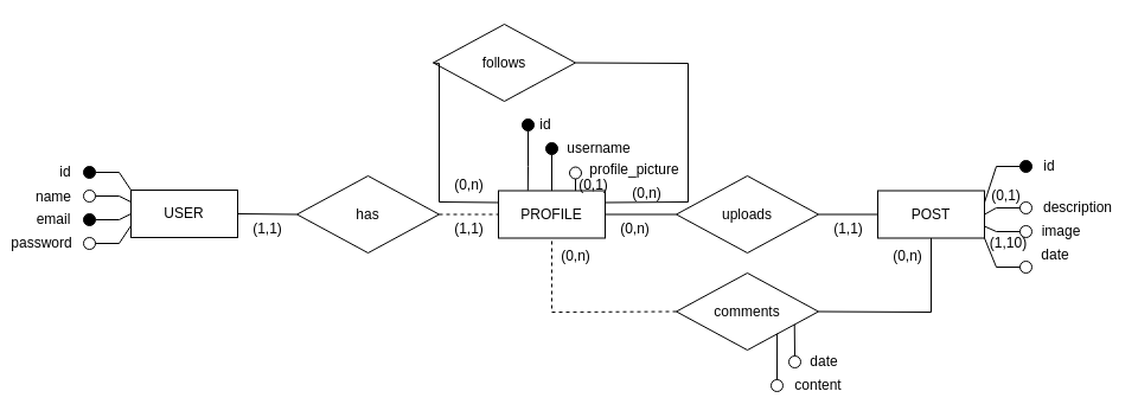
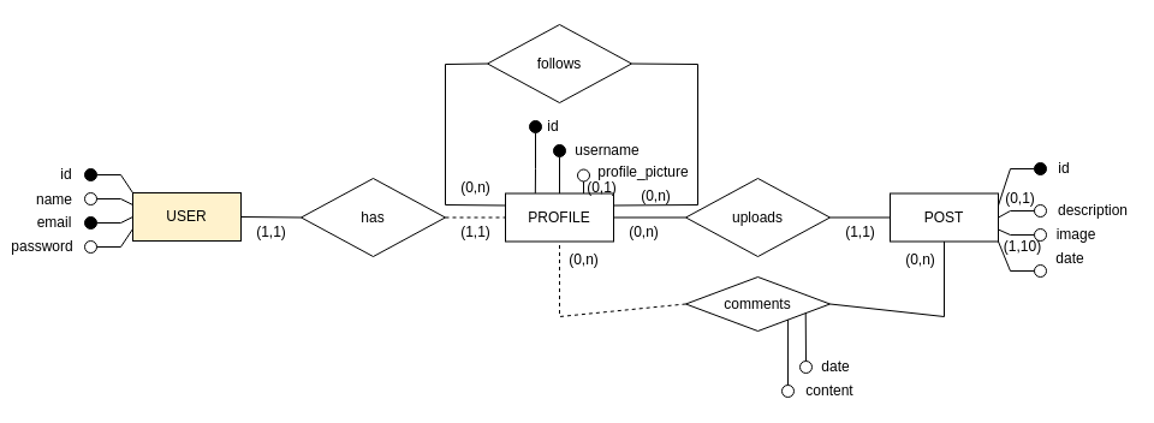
  <mxCell id="0" />
  <mxCell id="1" parent="0" />
- <mxCell id="2" value="USER" style="rounded=0;whiteSpace=wrap;html=1;" parent="1" vertex="1"><mxGeometry x="110" y="160" width="90" height="40" as="geometry" /></mxCell>
+ <mxCell id="2" value="USER" style="rounded=0;whiteSpace=wrap;html=1;fillColor=#fff2cc;" parent="1" vertex="1"><mxGeometry x="110" y="160" width="90" height="40" as="geometry" /></mxCell>
  <mxCell id="3" value="has" style="shape=rhombus;perimeter=rhombusPerimeter;whiteSpace=wrap;html=1;align=center;fillColor=none;gradientColor=none;" parent="1" vertex="1"><mxGeometry x="250" y="148" width="120" height="65" as="geometry" /></mxCell>
  <mxCell id="4" value="" style="endArrow=none;html=1;rounded=0;entryX=0;entryY=0.5;entryDx=0;entryDy=0;" parent="1" target="3" edge="1"><mxGeometry relative="1" as="geometry"><mxPoint x="200" y="180" as="sourcePoint" /><mxPoint x="360" y="180" as="targetPoint" /></mxGeometry></mxCell>
  <mxCell id="5" value="" style="endArrow=none;html=1;rounded=0;entryX=0;entryY=0.5;entryDx=0;entryDy=0;exitX=1;exitY=0.5;exitDx=0;exitDy=0;dashed=1;" parent="1" source="3" target="6" edge="1"><mxGeometry relative="1" as="geometry"><mxPoint x="400" y="180" as="sourcePoint" /><mxPoint x="430" y="180.5" as="targetPoint" /></mxGeometry></mxCell>
  <mxCell id="6" value="PROFILE" style="rounded=0;whiteSpace=wrap;html=1;gradientColor=none;fillColor=none;" parent="1" vertex="1"><mxGeometry x="420" y="160.5" width="90" height="40" as="geometry" /></mxCell>
  <mxCell id="7" value="" style="ellipse;whiteSpace=wrap;html=1;aspect=fixed;" parent="1" vertex="1"><mxGeometry x="70" y="200" width="10" height="10" as="geometry" /></mxCell>
  <mxCell id="8" value="" style="ellipse;whiteSpace=wrap;html=1;aspect=fixed;strokeColor=#000000;fillStyle=solid;fillColor=#000000;" parent="1" vertex="1"><mxGeometry x="70" y="180" width="10" height="10" as="geometry" /></mxCell>
  <mxCell id="9" value="" style="ellipse;whiteSpace=wrap;html=1;aspect=fixed;" parent="1" vertex="1"><mxGeometry x="70" y="160" width="10" height="10" as="geometry" /></mxCell>
  <mxCell id="10" value="" style="ellipse;whiteSpace=wrap;html=1;aspect=fixed;fillColor=#000000;" parent="1" vertex="1"><mxGeometry x="70" y="140" width="10" height="10" as="geometry" /></mxCell>
  <mxCell id="11" value="" style="endArrow=none;html=1;rounded=0;entryX=1;entryY=0.5;entryDx=0;entryDy=0;exitX=0;exitY=0;exitDx=0;exitDy=0;" parent="1" source="2" target="10" edge="1"><mxGeometry width="50" height="50" relative="1" as="geometry"><mxPoint x="90" y="190" as="sourcePoint" /><mxPoint x="140" y="140" as="targetPoint" /><Array as="points"><mxPoint x="100" y="145" /></Array></mxGeometry></mxCell>
  <mxCell id="12" value="" style="endArrow=none;html=1;rounded=0;entryX=1;entryY=0.5;entryDx=0;entryDy=0;exitX=0;exitY=0.25;exitDx=0;exitDy=0;" parent="1" source="2" target="9" edge="1"><mxGeometry width="50" height="50" relative="1" as="geometry"><mxPoint x="120" y="170" as="sourcePoint" /><mxPoint x="90" y="155" as="targetPoint" /><Array as="points"><mxPoint x="100" y="165" /></Array></mxGeometry></mxCell>
  <mxCell id="13" value="" style="endArrow=none;html=1;rounded=0;entryX=1;entryY=0.5;entryDx=0;entryDy=0;exitX=0;exitY=0.5;exitDx=0;exitDy=0;" parent="1" source="2" target="8" edge="1"><mxGeometry width="50" height="50" relative="1" as="geometry"><mxPoint x="130" y="180" as="sourcePoint" /><mxPoint x="100" y="165" as="targetPoint" /><Array as="points"><mxPoint x="100" y="185" /></Array></mxGeometry></mxCell>
  <mxCell id="14" value="" style="endArrow=none;html=1;rounded=0;entryX=1;entryY=0.5;entryDx=0;entryDy=0;exitX=0;exitY=0.75;exitDx=0;exitDy=0;" parent="1" source="2" target="7" edge="1"><mxGeometry width="50" height="50" relative="1" as="geometry"><mxPoint x="140" y="190" as="sourcePoint" /><mxPoint x="110" y="175" as="targetPoint" /><Array as="points"><mxPoint x="100" y="205" /></Array></mxGeometry></mxCell>
  <mxCell id="15" value="id" style="text;html=1;strokeColor=none;fillColor=none;align=center;verticalAlign=middle;whiteSpace=wrap;rounded=0;" parent="1" vertex="1"><mxGeometry x="40" y="140" width="30" height="10" as="geometry" /></mxCell>
  <mxCell id="16" value="name" style="text;html=1;strokeColor=none;fillColor=none;align=center;verticalAlign=middle;whiteSpace=wrap;rounded=0;" parent="1" vertex="1"><mxGeometry x="30" y="160.5" width="30" height="10" as="geometry" /></mxCell>
  <mxCell id="17" value="email" style="text;html=1;strokeColor=none;fillColor=none;align=center;verticalAlign=middle;whiteSpace=wrap;rounded=0;" parent="1" vertex="1"><mxGeometry x="30" y="180" width="30" height="10" as="geometry" /></mxCell>
  <mxCell id="18" value="password" style="text;html=1;strokeColor=none;fillColor=none;align=center;verticalAlign=middle;whiteSpace=wrap;rounded=0;" parent="1" vertex="1"><mxGeometry x="20" y="200" width="30" height="10" as="geometry" /></mxCell>
  <mxCell id="19" value="(1,1)" style="text;html=1;align=center;verticalAlign=middle;resizable=0;points=[];autosize=1;strokeColor=none;fillColor=none;" parent="1" vertex="1"><mxGeometry x="200" y="178" width="50" height="30" as="geometry" /></mxCell>
  <mxCell id="20" value="(1,1)" style="text;html=1;align=center;verticalAlign=middle;resizable=0;points=[];autosize=1;strokeColor=none;fillColor=none;" parent="1" vertex="1"><mxGeometry x="370" y="178" width="50" height="30" as="geometry" /></mxCell>
  <mxCell id="21" value="uploads" style="shape=rhombus;perimeter=rhombusPerimeter;whiteSpace=wrap;html=1;align=center;fillColor=none;gradientColor=none;" parent="1" vertex="1"><mxGeometry x="570" y="148" width="120" height="65" as="geometry" /></mxCell>
  <mxCell id="22" value="" style="endArrow=none;html=1;rounded=0;entryX=0;entryY=0.5;entryDx=0;entryDy=0;exitX=1;exitY=0.5;exitDx=0;exitDy=0;" parent="1" source="21" target="23" edge="1"><mxGeometry relative="1" as="geometry"><mxPoint x="720" y="180" as="sourcePoint" /><mxPoint x="750" y="180.5" as="targetPoint" /></mxGeometry></mxCell>
  <mxCell id="23" value="POST" style="rounded=0;whiteSpace=wrap;html=1;gradientColor=none;fillColor=none;" parent="1" vertex="1"><mxGeometry x="740" y="160.5" width="90" height="40" as="geometry" /></mxCell>
  <mxCell id="24" value="" style="ellipse;whiteSpace=wrap;html=1;aspect=fixed;" parent="1" vertex="1"><mxGeometry x="860" y="220" width="10" height="10" as="geometry" /></mxCell>
  <mxCell id="25" value="" style="ellipse;whiteSpace=wrap;html=1;aspect=fixed;" parent="1" vertex="1"><mxGeometry x="860" y="190" width="10" height="10" as="geometry" /></mxCell>
  <mxCell id="26" value="" style="ellipse;whiteSpace=wrap;html=1;aspect=fixed;" parent="1" vertex="1"><mxGeometry x="860" y="170" width="10" height="10" as="geometry" /></mxCell>
  <mxCell id="27" value="" style="ellipse;whiteSpace=wrap;html=1;aspect=fixed;fillColor=#000000;" parent="1" vertex="1"><mxGeometry x="860" y="135" width="10" height="10" as="geometry" /></mxCell>
  <mxCell id="28" value="" style="endArrow=none;html=1;rounded=0;exitX=1;exitY=0.25;exitDx=0;exitDy=0;entryX=0;entryY=0.5;entryDx=0;entryDy=0;" parent="1" source="23" target="27" edge="1"><mxGeometry width="50" height="50" relative="1" as="geometry"><mxPoint x="840" y="171" as="sourcePoint" /><mxPoint x="870" y="145" as="targetPoint" /><Array as="points"><mxPoint x="840" y="140" /></Array></mxGeometry></mxCell>
  <mxCell id="29" value="" style="endArrow=none;html=1;rounded=0;exitX=1;exitY=0.5;exitDx=0;exitDy=0;entryX=0;entryY=0.5;entryDx=0;entryDy=0;" parent="1" source="23" target="26" edge="1"><mxGeometry width="50" height="50" relative="1" as="geometry"><mxPoint x="850" y="181" as="sourcePoint" /><mxPoint x="880" y="155" as="targetPoint" /><Array as="points"><mxPoint x="840" y="175" /></Array></mxGeometry></mxCell>
  <mxCell id="30" value="" style="endArrow=none;html=1;rounded=0;exitX=1;exitY=0.75;exitDx=0;exitDy=0;entryX=0;entryY=0.5;entryDx=0;entryDy=0;" parent="1" source="23" target="25" edge="1"><mxGeometry width="50" height="50" relative="1" as="geometry"><mxPoint x="860" y="191" as="sourcePoint" /><mxPoint x="890" y="165" as="targetPoint" /><Array as="points"><mxPoint x="840" y="195" /></Array></mxGeometry></mxCell>
  <mxCell id="31" value="" style="endArrow=none;html=1;rounded=0;exitX=1;exitY=1;exitDx=0;exitDy=0;entryX=0;entryY=0.5;entryDx=0;entryDy=0;" parent="1" source="23" target="24" edge="1"><mxGeometry width="50" height="50" relative="1" as="geometry"><mxPoint x="870" y="201" as="sourcePoint" /><mxPoint x="900" y="175" as="targetPoint" /><Array as="points"><mxPoint x="840" y="225" /></Array></mxGeometry></mxCell>
  <mxCell id="32" value="id" style="text;html=1;strokeColor=none;fillColor=none;align=center;verticalAlign=middle;whiteSpace=wrap;rounded=0;" parent="1" vertex="1"><mxGeometry x="860" y="135" width="50" height="10" as="geometry" /></mxCell>
  <mxCell id="33" value="description" style="text;html=1;strokeColor=none;fillColor=none;align=center;verticalAlign=middle;whiteSpace=wrap;rounded=0;" parent="1" vertex="1"><mxGeometry x="880" y="170" width="58" height="10" as="geometry" /></mxCell>
  <mxCell id="34" value="image" style="text;html=1;strokeColor=none;fillColor=none;align=center;verticalAlign=middle;whiteSpace=wrap;rounded=0;" parent="1" vertex="1"><mxGeometry x="880" y="190" width="30" height="10" as="geometry" /></mxCell>
  <mxCell id="35" value="date" style="text;html=1;strokeColor=none;fillColor=none;align=center;verticalAlign=middle;whiteSpace=wrap;rounded=0;" parent="1" vertex="1"><mxGeometry x="870" y="210" width="40" height="10" as="geometry" /></mxCell>
  <mxCell id="36" value="(1,1)" style="text;html=1;align=center;verticalAlign=middle;resizable=0;points=[];autosize=1;strokeColor=none;fillColor=none;" parent="1" vertex="1"><mxGeometry x="690" y="178" width="50" height="30" as="geometry" /></mxCell>
- <mxCell id="37" value="follows" style="shape=rhombus;perimeter=rhombusPerimeter;whiteSpace=wrap;html=1;align=center;fillColor=none;gradientColor=none;" parent="1" vertex="1"><mxGeometry x="365" y="20" width="120" height="65" as="geometry" /></mxCell>
+ <mxCell id="37" value="follows" style="shape=rhombus;perimeter=rhombusPerimeter;whiteSpace=wrap;html=1;align=center;fillColor=none;gradientColor=none;" parent="1" vertex="1"><mxGeometry x="405" y="20" width="120" height="65" as="geometry" /></mxCell>
  <mxCell id="38" value="" style="endArrow=none;html=1;rounded=0;entryX=0;entryY=0.5;entryDx=0;entryDy=0;exitX=0;exitY=0.25;exitDx=0;exitDy=0;" parent="1" source="6" target="37" edge="1"><mxGeometry width="50" height="50" relative="1" as="geometry"><mxPoint x="250" y="120" as="sourcePoint" /><mxPoint x="300" y="70" as="targetPoint" /><Array as="points"><mxPoint x="370" y="170" /><mxPoint x="370" y="53" /></Array></mxGeometry></mxCell>
  <mxCell id="39" value="" style="endArrow=none;html=1;rounded=0;entryX=1;entryY=0.5;entryDx=0;entryDy=0;exitX=1;exitY=0.25;exitDx=0;exitDy=0;" parent="1" source="6" target="37" edge="1"><mxGeometry width="50" height="50" relative="1" as="geometry"><mxPoint x="430" y="181" as="sourcePoint" /><mxPoint x="415" y="63" as="targetPoint" /><Array as="points"><mxPoint x="580" y="170" /><mxPoint x="580" y="53" /></Array></mxGeometry></mxCell>
  <mxCell id="40" value="" style="endArrow=none;html=1;rounded=0;entryX=0;entryY=0.5;entryDx=0;entryDy=0;exitX=1;exitY=0.5;exitDx=0;exitDy=0;" parent="1" source="6" target="21" edge="1"><mxGeometry relative="1" as="geometry"><mxPoint x="380" y="191" as="sourcePoint" /><mxPoint x="430" y="191" as="targetPoint" /></mxGeometry></mxCell>
- <mxCell id="41" value="comments" style="shape=rhombus;perimeter=rhombusPerimeter;whiteSpace=wrap;html=1;align=center;fillColor=none;gradientColor=none;" parent="1" vertex="1"><mxGeometry x="570" y="230" width="120" height="65" as="geometry" /></mxCell>
+ <mxCell id="41" value="comments" style="shape=rhombus;perimeter=rhombusPerimeter;whiteSpace=wrap;html=1;align=center;fillColor=none;gradientColor=none;" parent="1" vertex="1"><mxGeometry x="570" y="230" width="120" height="45" as="geometry" /></mxCell>
  <mxCell id="42" value="" style="ellipse;whiteSpace=wrap;html=1;aspect=fixed;fillColor=#000000;" parent="1" vertex="1"><mxGeometry x="440" y="100" width="10" height="10" as="geometry" /></mxCell>
  <mxCell id="43" value="" style="endArrow=none;html=1;rounded=0;entryX=0.5;entryY=1;entryDx=0;entryDy=0;exitX=0.276;exitY=-0.004;exitDx=0;exitDy=0;exitPerimeter=0;" parent="1" source="6" target="42" edge="1"><mxGeometry width="50" height="50" relative="1" as="geometry"><mxPoint x="560" y="140" as="sourcePoint" /><mxPoint x="540" y="125" as="targetPoint" /><Array as="points"><mxPoint x="445" y="140" /></Array></mxGeometry></mxCell>
  <mxCell id="44" value="profile_picture" style="text;html=1;strokeColor=none;fillColor=none;align=center;verticalAlign=middle;whiteSpace=wrap;rounded=0;" parent="1" vertex="1"><mxGeometry x="520" y="138" width="30" height="10" as="geometry" /></mxCell>
  <mxCell id="45" value="" style="ellipse;whiteSpace=wrap;html=1;aspect=fixed;fillColor=#000000;" parent="1" vertex="1"><mxGeometry x="460" y="120" width="10" height="10" as="geometry" /></mxCell>
  <mxCell id="46" value="" style="endArrow=none;html=1;rounded=0;entryX=0.5;entryY=1;entryDx=0;entryDy=0;exitX=0.5;exitY=0;exitDx=0;exitDy=0;" parent="1" source="6" target="45" edge="1"><mxGeometry width="50" height="50" relative="1" as="geometry"><mxPoint x="455" y="170" as="sourcePoint" /><mxPoint x="550" y="135" as="targetPoint" /><Array as="points" /></mxGeometry></mxCell>
  <mxCell id="47" value="" style="ellipse;whiteSpace=wrap;html=1;aspect=fixed;" parent="1" vertex="1"><mxGeometry x="480" y="140.5" width="10" height="10" as="geometry" /></mxCell>
  <mxCell id="48" value="" style="endArrow=none;html=1;rounded=0;entryX=0.5;entryY=1;entryDx=0;entryDy=0;" parent="1" target="47" edge="1"><mxGeometry width="50" height="50" relative="1" as="geometry"><mxPoint x="485" y="160.5" as="sourcePoint" /><mxPoint x="580" y="140.5" as="targetPoint" /><Array as="points"><mxPoint x="485" y="155.5" /></Array></mxGeometry></mxCell>
  <mxCell id="49" value="username" style="text;html=1;strokeColor=none;fillColor=none;align=center;verticalAlign=middle;whiteSpace=wrap;rounded=0;" parent="1" vertex="1"><mxGeometry x="485" y="120" width="40" height="10" as="geometry" /></mxCell>
  <mxCell id="50" value="" style="endArrow=none;html=1;rounded=0;entryX=0.5;entryY=1;entryDx=0;entryDy=0;exitX=0;exitY=0.5;exitDx=0;exitDy=0;dashed=1;" parent="1" source="41" target="6" edge="1"><mxGeometry width="50" height="50" relative="1" as="geometry"><mxPoint x="430" y="290" as="sourcePoint" /><mxPoint x="480" y="240" as="targetPoint" /><Array as="points"><mxPoint x="465" y="263" /></Array></mxGeometry></mxCell>
  <mxCell id="51" value="" style="endArrow=none;html=1;rounded=0;entryX=1;entryY=0.5;entryDx=0;entryDy=0;exitX=0.5;exitY=1;exitDx=0;exitDy=0;" parent="1" source="23" target="41" edge="1"><mxGeometry width="50" height="50" relative="1" as="geometry"><mxPoint x="580" y="273" as="sourcePoint" /><mxPoint x="475" y="211" as="targetPoint" /><Array as="points"><mxPoint x="785" y="263" /></Array></mxGeometry></mxCell>
  <mxCell id="52" value="id" style="text;html=1;strokeColor=none;fillColor=none;align=center;verticalAlign=middle;whiteSpace=wrap;rounded=0;" parent="1" vertex="1"><mxGeometry x="440" y="100" width="40" height="10" as="geometry" /></mxCell>
  <mxCell id="53" value="(0,n)" style="text;html=1;align=center;verticalAlign=middle;resizable=0;points=[];autosize=1;strokeColor=none;fillColor=none;" parent="1" vertex="1"><mxGeometry x="510" y="178" width="50" height="30" as="geometry" /></mxCell>
  <mxCell id="54" value="date" style="text;html=1;strokeColor=none;fillColor=none;align=center;verticalAlign=middle;whiteSpace=wrap;rounded=0;" parent="1" vertex="1"><mxGeometry x="680" y="300" width="30" height="10" as="geometry" /></mxCell>
  <mxCell id="55" value="" style="ellipse;whiteSpace=wrap;html=1;aspect=fixed;fillColor=none;" parent="1" vertex="1"><mxGeometry x="650" y="320" width="10" height="10" as="geometry" /></mxCell>
  <mxCell id="56" value="" style="endArrow=none;html=1;rounded=0;entryX=0.5;entryY=0;entryDx=0;entryDy=0;exitX=0.709;exitY=0.788;exitDx=0;exitDy=0;exitPerimeter=0;" parent="1" source="41" target="55" edge="1"><mxGeometry width="50" height="50" relative="1" as="geometry"><mxPoint x="655" y="361" as="sourcePoint" /><mxPoint x="740" y="335" as="targetPoint" /><Array as="points" /></mxGeometry></mxCell>
  <mxCell id="57" value="" style="ellipse;whiteSpace=wrap;html=1;aspect=fixed;" parent="1" vertex="1"><mxGeometry x="665" y="300" width="10" height="10" as="geometry" /></mxCell>
  <mxCell id="58" value="" style="endArrow=none;html=1;rounded=0;entryX=0.5;entryY=0;entryDx=0;entryDy=0;exitX=0.831;exitY=0.667;exitDx=0;exitDy=0;exitPerimeter=0;" parent="1" source="41" target="57" edge="1"><mxGeometry width="50" height="50" relative="1" as="geometry"><mxPoint x="675" y="360.5" as="sourcePoint" /><mxPoint x="770" y="340.5" as="targetPoint" /><Array as="points" /></mxGeometry></mxCell>
  <mxCell id="59" value="content" style="text;html=1;strokeColor=none;fillColor=none;align=center;verticalAlign=middle;whiteSpace=wrap;rounded=0;" parent="1" vertex="1"><mxGeometry x="670" y="320" width="40" height="10" as="geometry" /></mxCell>
  <mxCell id="60" value="(0,n)" style="text;html=1;align=center;verticalAlign=middle;resizable=0;points=[];autosize=1;strokeColor=none;fillColor=none;" parent="1" vertex="1"><mxGeometry x="460" y="200.5" width="50" height="30" as="geometry" /></mxCell>
  <mxCell id="61" value="(0,n)" style="text;html=1;align=center;verticalAlign=middle;resizable=0;points=[];autosize=1;strokeColor=none;fillColor=none;" parent="1" vertex="1"><mxGeometry x="740" y="200.5" width="50" height="30" as="geometry" /></mxCell>
  <mxCell id="62" value="(0,n)" style="text;html=1;align=center;verticalAlign=middle;resizable=0;points=[];autosize=1;strokeColor=none;fillColor=none;" parent="1" vertex="1"><mxGeometry x="520" y="148" width="50" height="30" as="geometry" /></mxCell>
  <mxCell id="63" value="(0,n)" style="text;html=1;align=center;verticalAlign=middle;resizable=0;points=[];autosize=1;strokeColor=none;fillColor=none;" parent="1" vertex="1"><mxGeometry x="370" y="140.5" width="50" height="30" as="geometry" /></mxCell>
  <mxCell id="64" value="(0,1)" style="text;html=1;align=center;verticalAlign=middle;resizable=0;points=[];autosize=1;strokeColor=none;fillColor=none;" parent="1" vertex="1"><mxGeometry x="475" y="140.5" width="50" height="30" as="geometry" /></mxCell>
  <mxCell id="65" value="(1,10)" style="text;html=1;align=center;verticalAlign=middle;resizable=0;points=[];autosize=1;strokeColor=none;fillColor=none;" parent="1" vertex="1"><mxGeometry x="825" y="190" width="50" height="30" as="geometry" /></mxCell>
  <mxCell id="66" value="(0,1)" style="text;html=1;align=center;verticalAlign=middle;resizable=0;points=[];autosize=1;strokeColor=none;fillColor=none;" parent="1" vertex="1"><mxGeometry x="825" y="150" width="45" height="30" as="geometry" /></mxCell>
